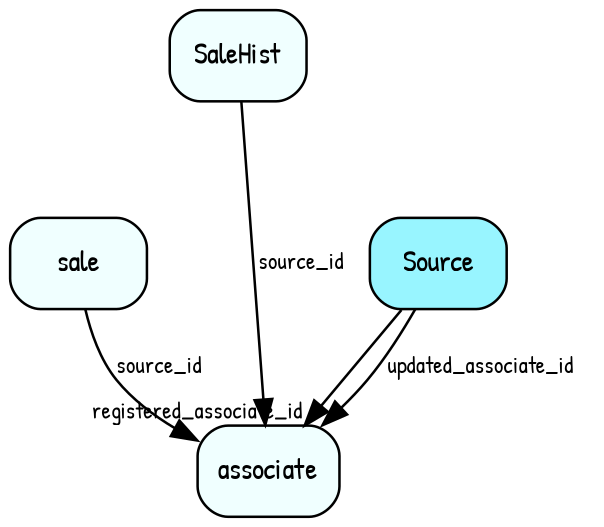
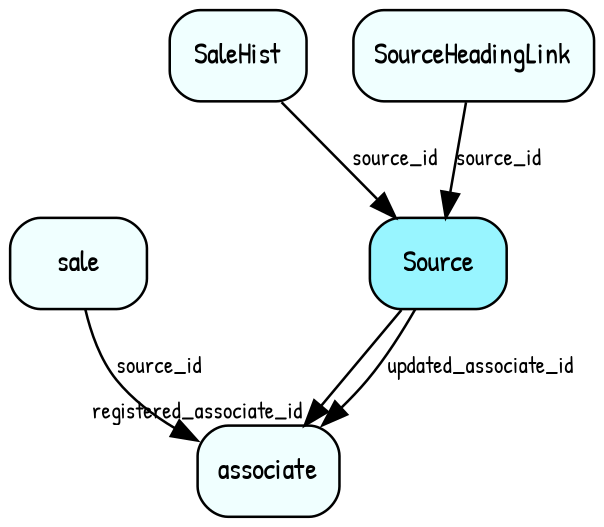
  digraph {
    fontname="Patrick Hand"
    node [fillcolor=azure1 fontname="Patrick Hand" fontsize=12 shape=box style="rounded, filled"]
    edge [fontname="Patrick Hand" fontsize=9]
    Source [fillcolor=cadetblue1]
    associate
    sale
+   SourceHeadingLink
    SaleHist
    Source -> associate [headlabel=registered_associate_id]
    Source -> associate [label=updated_associate_id]
    sale -> associate [label=source_id]
-   SaleHist -> associate [label=source_id]
+   SourceHeadingLink -> Source [label=source_id]
+   SaleHist -> Source [label=source_id]
  }
